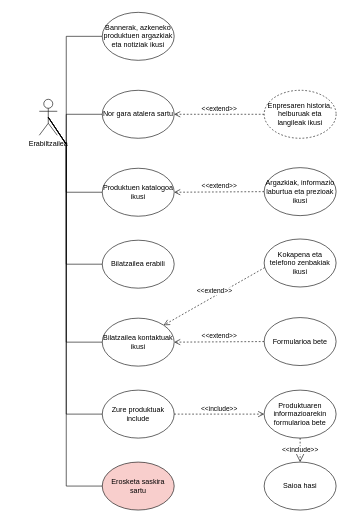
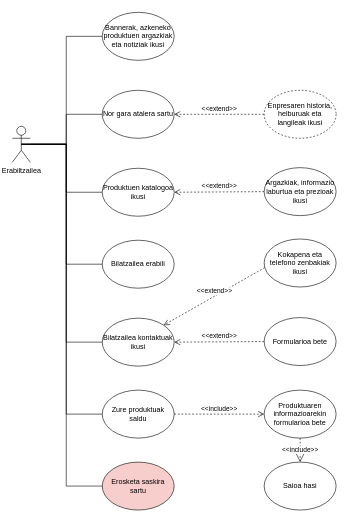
  <mxCell id="0" />
  <mxCell id="1" parent="0" />
- <mxCell id="2" value="Erabiltzailea&lt;div&gt;&lt;br&gt;&lt;/div&gt;" style="shape=umlActor;verticalLabelPosition=bottom;verticalAlign=top;html=1;outlineConnect=0;" parent="1" vertex="1"><mxGeometry x="65" y="165" width="30" height="60" as="geometry" /></mxCell>
+ <mxCell id="2" value="Erabiltzailea&lt;div&gt;&lt;br&gt;&lt;/div&gt;" style="shape=umlActor;verticalLabelPosition=bottom;verticalAlign=top;html=1;outlineConnect=0;" parent="1" vertex="1"><mxGeometry x="20" y="210" width="30" height="60" as="geometry" /></mxCell>
  <mxCell id="3" value="Bannerak, azkeneko produktuen argazkiak eta notiziak ikusi" style="ellipse;whiteSpace=wrap;html=1;" parent="1" vertex="1"><mxGeometry x="170" y="20" width="120" height="80" as="geometry" /></mxCell>
  <mxCell id="4" value="" style="endArrow=none;html=1;rounded=0;" parent="1" source="2" target="3" edge="1"><mxGeometry width="50" height="50" relative="1" as="geometry"><mxPoint x="60" y="240" as="sourcePoint" /><mxPoint x="110" y="190" as="targetPoint" /><Array as="points"><mxPoint x="110" y="240" /><mxPoint x="110" y="60" /></Array></mxGeometry></mxCell>
  <mxCell id="5" value="Nor gara atalera sartu" style="ellipse;whiteSpace=wrap;html=1;" parent="1" vertex="1"><mxGeometry x="170" y="150" width="120" height="80" as="geometry" /></mxCell>
  <mxCell id="6" value="Produktuen katalogoa ikusi" style="ellipse;whiteSpace=wrap;html=1;" parent="1" vertex="1"><mxGeometry x="170" y="280" width="120" height="80" as="geometry" /></mxCell>
- <mxCell id="7" value="Zure produktuak include" style="ellipse;whiteSpace=wrap;html=1;" parent="1" vertex="1"><mxGeometry x="170" y="650" width="120" height="80" as="geometry" /></mxCell>
+ <mxCell id="7" value="Zure produktuak saldu" style="ellipse;whiteSpace=wrap;html=1;" parent="1" vertex="1"><mxGeometry x="170" y="650" width="120" height="80" as="geometry" /></mxCell>
  <mxCell id="8" value="Bilatzailea kontaktuak ikusi" style="ellipse;whiteSpace=wrap;html=1;" parent="1" vertex="1"><mxGeometry x="170" y="530" width="120" height="80" as="geometry" /></mxCell>
  <mxCell id="9" value="Bilatzailea erabili" style="ellipse;whiteSpace=wrap;html=1;" parent="1" vertex="1"><mxGeometry x="170" y="400" width="120" height="80" as="geometry" /></mxCell>
  <mxCell id="10" value="Erosketa saskira sartu" style="ellipse;whiteSpace=wrap;html=1;fillColor=#f8cecc;" parent="1" vertex="1"><mxGeometry x="170" y="770" width="120" height="80" as="geometry" /></mxCell>
  <mxCell id="11" value="Saioa hasi" style="ellipse;whiteSpace=wrap;html=1;" parent="1" vertex="1"><mxGeometry x="440" y="770" width="120" height="80" as="geometry" /></mxCell>
  <mxCell id="12" value="" style="endArrow=none;html=1;rounded=0;exitX=0.5;exitY=0.5;exitDx=0;exitDy=0;exitPerimeter=0;entryX=0;entryY=0.5;entryDx=0;entryDy=0;" parent="1" source="2" target="5" edge="1"><mxGeometry width="50" height="50" relative="1" as="geometry"><mxPoint x="40" y="230" as="sourcePoint" /><mxPoint x="151" y="-90" as="targetPoint" /><Array as="points"><mxPoint x="110" y="240" /><mxPoint x="110" y="190" /></Array></mxGeometry></mxCell>
  <mxCell id="13" value="" style="endArrow=none;html=1;rounded=0;entryX=0;entryY=0.5;entryDx=0;entryDy=0;exitX=0.5;exitY=0.5;exitDx=0;exitDy=0;exitPerimeter=0;" parent="1" source="2" target="6" edge="1"><mxGeometry width="50" height="50" relative="1" as="geometry"><mxPoint x="40" y="230" as="sourcePoint" /><mxPoint x="275" y="-54" as="targetPoint" /><Array as="points"><mxPoint x="110" y="240" /><mxPoint x="110" y="320" /></Array></mxGeometry></mxCell>
  <mxCell id="14" value="" style="endArrow=none;html=1;rounded=0;entryX=0;entryY=0.5;entryDx=0;entryDy=0;exitX=0.5;exitY=0.5;exitDx=0;exitDy=0;exitPerimeter=0;" parent="1" source="2" target="9" edge="1"><mxGeometry width="50" height="50" relative="1" as="geometry"><mxPoint x="60" y="240" as="sourcePoint" /><mxPoint x="440" y="90" as="targetPoint" /><Array as="points"><mxPoint x="110" y="240" /><mxPoint x="110" y="440" /></Array></mxGeometry></mxCell>
  <mxCell id="15" value="" style="endArrow=none;html=1;rounded=0;entryX=0;entryY=0.5;entryDx=0;entryDy=0;exitX=0.5;exitY=0.5;exitDx=0;exitDy=0;exitPerimeter=0;" parent="1" source="2" target="8" edge="1"><mxGeometry width="50" height="50" relative="1" as="geometry"><mxPoint x="40" y="230" as="sourcePoint" /><mxPoint x="442" y="114" as="targetPoint" /><Array as="points"><mxPoint x="110" y="240" /><mxPoint x="110" y="570" /></Array></mxGeometry></mxCell>
  <mxCell id="16" value="" style="endArrow=none;html=1;rounded=0;entryX=0;entryY=0.5;entryDx=0;entryDy=0;exitX=0.5;exitY=0.5;exitDx=0;exitDy=0;exitPerimeter=0;" parent="1" source="2" target="7" edge="1"><mxGeometry width="50" height="50" relative="1" as="geometry"><mxPoint x="60" y="240" as="sourcePoint" /><mxPoint x="430" y="280" as="targetPoint" /><Array as="points"><mxPoint x="110" y="240" /><mxPoint x="110" y="690" /></Array></mxGeometry></mxCell>
  <mxCell id="17" value="" style="endArrow=none;html=1;rounded=0;exitX=0.5;exitY=0.5;exitDx=0;exitDy=0;exitPerimeter=0;" parent="1" source="2" edge="1"><mxGeometry width="50" height="50" relative="1" as="geometry"><mxPoint x="60" y="240" as="sourcePoint" /><mxPoint x="170" y="810" as="targetPoint" /><Array as="points"><mxPoint x="110" y="240" /><mxPoint x="110" y="810" /></Array></mxGeometry></mxCell>
  <mxCell id="18" value="&amp;lt;&amp;lt;include&amp;gt;&amp;gt;" style="endArrow=open;endSize=12;dashed=1;html=1;rounded=0;entryX=0.5;entryY=0;entryDx=0;entryDy=0;exitX=0.5;exitY=1;exitDx=0;exitDy=0;" parent="1" source="27" target="11" edge="1"><mxGeometry width="160" relative="1" as="geometry"><mxPoint x="859.999" y="315.56" as="sourcePoint" /><mxPoint x="954.87" y="360" as="targetPoint" /></mxGeometry></mxCell>
  <mxCell id="19" value="Enpresaren historia, helburuak eta langileak ikusi" style="ellipse;whiteSpace=wrap;html=1;dashed=1;" parent="1" vertex="1"><mxGeometry x="440" y="150" width="120" height="80" as="geometry" /></mxCell>
  <mxCell id="20" value="&amp;lt;&amp;lt;extend&amp;gt;&amp;gt;" style="html=1;verticalAlign=bottom;endArrow=open;dashed=1;endSize=8;curved=0;rounded=0;entryX=1;entryY=0.5;entryDx=0;entryDy=0;exitX=0;exitY=0.5;exitDx=0;exitDy=0;" parent="1" source="19" target="5" edge="1"><mxGeometry relative="1" as="geometry"><mxPoint x="420" y="-120" as="sourcePoint" /><mxPoint x="340" y="-120" as="targetPoint" /></mxGeometry></mxCell>
  <mxCell id="21" value="Argazkiak, informazio laburtua eta prezioak ikusi" style="ellipse;whiteSpace=wrap;html=1;" parent="1" vertex="1"><mxGeometry x="440" y="279" width="120" height="80" as="geometry" /></mxCell>
  <mxCell id="22" value="&amp;lt;&amp;lt;extend&amp;gt;&amp;gt;" style="html=1;verticalAlign=bottom;endArrow=open;dashed=1;endSize=8;curved=0;rounded=0;exitX=0;exitY=0.5;exitDx=0;exitDy=0;entryX=1;entryY=0.5;entryDx=0;entryDy=0;" parent="1" source="21" target="6" edge="1"><mxGeometry relative="1" as="geometry"><mxPoint x="540" y="-80" as="sourcePoint" /><mxPoint x="470" y="-30" as="targetPoint" /></mxGeometry></mxCell>
  <mxCell id="23" value="Kokapena eta telefono zenbakiak ikusi&lt;span style=&quot;color: rgba(0, 0, 0, 0); font-family: monospace; font-size: 0px; text-align: start; text-wrap: nowrap;&quot;&gt;%3CmxGraphModel%3E%3Croot%3E%3CmxCell%20id%3D%220%22%2F%3E%3CmxCell%20id%3D%221%22%20parent%3D%220%22%2F%3E%3CmxCell%20id%3D%222%22%20value%3D%22%26amp%3Blt%3B%26amp%3Blt%3Bextend%26amp%3Bgt%3B%26amp%3Bgt%3B%22%20style%3D%22html%3D1%3BverticalAlign%3Dbottom%3BendArrow%3Dopen%3Bdashed%3D1%3BendSize%3D8%3Bcurved%3D0%3Brounded%3D0%3B%22%20edge%3D%221%22%20parent%3D%221%22%3E%3CmxGeometry%20relative%3D%221%22%20as%3D%22geometry%22%3E%3CmxPoint%20x%3D%22470%22%20y%3D%22-260%22%20as%3D%22sourcePoint%22%2F%3E%3CmxPoint%20x%3D%22390%22%20y%3D%22-200%22%20as%3D%22targetPoint%22%2F%3E%3C%2FmxGeometry%3E%3C%2FmxCell%3E%3C%2Froot%3E%3C%2FmxGraphModel%3E&lt;/span&gt;" style="ellipse;whiteSpace=wrap;html=1;" parent="1" vertex="1"><mxGeometry x="440" y="398" width="120" height="80" as="geometry" /></mxCell>
  <mxCell id="24" value="Formularioa bete" style="ellipse;whiteSpace=wrap;html=1;" parent="1" vertex="1"><mxGeometry x="440" y="529" width="120" height="80" as="geometry" /></mxCell>
  <mxCell id="25" value="&amp;lt;&amp;lt;extend&amp;gt;&amp;gt;" style="html=1;verticalAlign=bottom;endArrow=open;dashed=1;endSize=8;curved=0;rounded=0;exitX=0.008;exitY=0.596;exitDx=0;exitDy=0;exitPerimeter=0;entryX=1;entryY=0;entryDx=0;entryDy=0;" parent="1" source="23" target="8" edge="1"><mxGeometry relative="1" as="geometry"><mxPoint x="657" y="111" as="sourcePoint" /><mxPoint x="581" y="160" as="targetPoint" /></mxGeometry></mxCell>
  <mxCell id="26" value="&amp;lt;&amp;lt;extend&amp;gt;&amp;gt;" style="html=1;verticalAlign=bottom;endArrow=open;dashed=1;endSize=8;curved=0;rounded=0;exitX=0;exitY=0.5;exitDx=0;exitDy=0;entryX=1;entryY=0.5;entryDx=0;entryDy=0;" parent="1" source="24" target="8" edge="1"><mxGeometry relative="1" as="geometry"><mxPoint x="666" y="140" as="sourcePoint" /><mxPoint x="590" y="189" as="targetPoint" /></mxGeometry></mxCell>
  <mxCell id="27" value="Produktuaren informazioarekin formularioa bete" style="ellipse;whiteSpace=wrap;html=1;" parent="1" vertex="1"><mxGeometry x="440" y="650" width="120" height="80" as="geometry" /></mxCell>
  <mxCell id="28" value="&amp;lt;&amp;lt;include&amp;gt;&amp;gt;" style="html=1;verticalAlign=bottom;endArrow=open;dashed=1;endSize=8;curved=0;rounded=0;entryX=0;entryY=0.5;entryDx=0;entryDy=0;exitX=1;exitY=0.5;exitDx=0;exitDy=0;" parent="1" source="7" target="27" edge="1"><mxGeometry relative="1" as="geometry"><mxPoint x="730" y="280" as="sourcePoint" /><mxPoint x="743" y="260" as="targetPoint" /></mxGeometry></mxCell>
